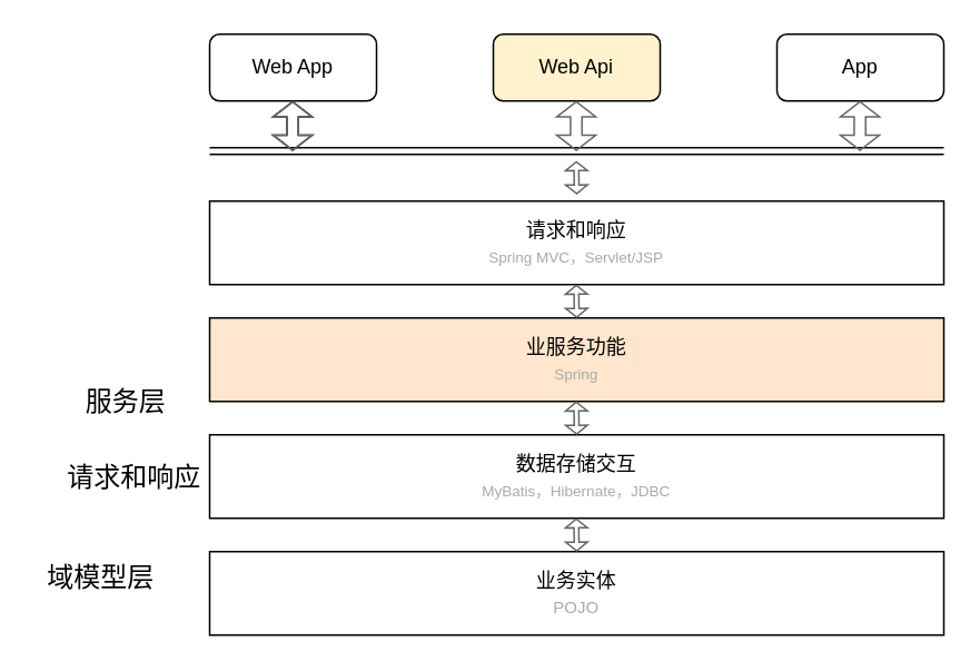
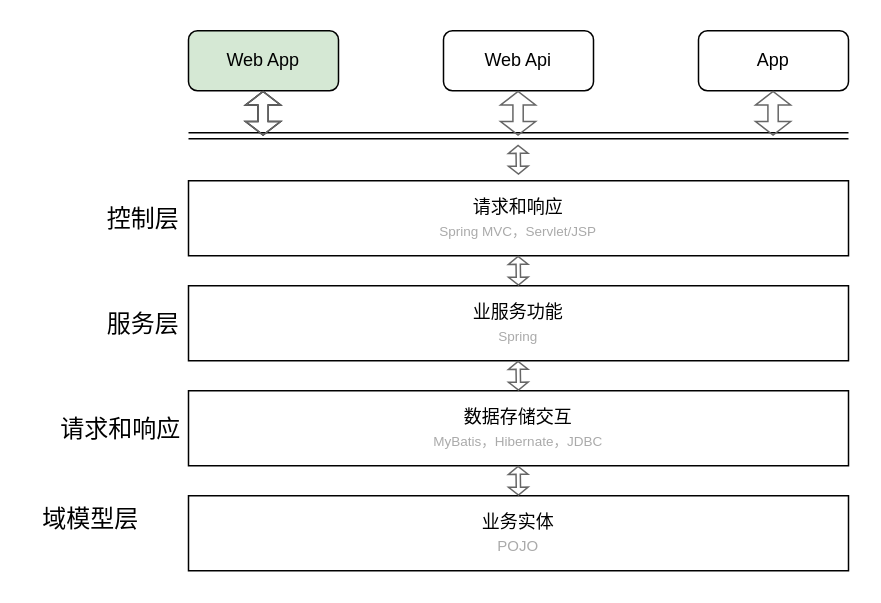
  <mxCell id="0" />
  <mxCell id="1" parent="0" />
- <mxCell id="2" value="Web App" style="rounded=1;whiteSpace=wrap;html=1;" vertex="1" parent="1"><mxGeometry x="125" y="20" width="100" height="40" as="geometry" /></mxCell>
- <mxCell id="3" value="Web Api" style="rounded=1;whiteSpace=wrap;html=1;fillColor=#fff2cc;" vertex="1" parent="1"><mxGeometry x="295" y="20" width="100" height="40" as="geometry" /></mxCell>
+ <mxCell id="2" value="Web App" style="rounded=1;whiteSpace=wrap;html=1;fillColor=#d5e8d4;" vertex="1" parent="1"><mxGeometry x="125" y="20" width="100" height="40" as="geometry" /></mxCell>
+ <mxCell id="3" value="Web Api" style="rounded=1;whiteSpace=wrap;html=1;" vertex="1" parent="1"><mxGeometry x="295" y="20" width="100" height="40" as="geometry" /></mxCell>
  <mxCell id="4" value="App" style="rounded=1;whiteSpace=wrap;html=1;" vertex="1" parent="1"><mxGeometry x="465" y="20" width="100" height="40" as="geometry" /></mxCell>
  <mxCell id="5" value="请求和响应&lt;br&gt;&lt;font color=&quot;#aaaaaa&quot; style=&quot;font-size: 9px;&quot;&gt;Spring MVC，Servlet/JSP&lt;/font&gt;" style="rounded=0;whiteSpace=wrap;html=1;" vertex="1" parent="1"><mxGeometry x="125" y="120" width="440" height="50" as="geometry" /></mxCell>
- <mxCell id="6" value="业服务功能&lt;br&gt;&lt;font color=&quot;#aaaaaa&quot; style=&quot;font-size: 9px;&quot;&gt;Spring&lt;/font&gt;" style="rounded=0;whiteSpace=wrap;html=1;fillColor=#ffe6cc;" vertex="1" parent="1"><mxGeometry x="125" y="190" width="440" height="50" as="geometry" /></mxCell>
+ <mxCell id="6" value="业服务功能&lt;br&gt;&lt;font color=&quot;#aaaaaa&quot; style=&quot;font-size: 9px;&quot;&gt;Spring&lt;/font&gt;" style="rounded=0;whiteSpace=wrap;html=1;" vertex="1" parent="1"><mxGeometry x="125" y="190" width="440" height="50" as="geometry" /></mxCell>
  <mxCell id="7" value="数据存储交互&lt;br&gt;&lt;font color=&quot;#aaaaaa&quot; style=&quot;font-size: 9px;&quot;&gt;MyBatis，Hibernate，JDBC&lt;/font&gt;" style="rounded=0;whiteSpace=wrap;html=1;" vertex="1" parent="1"><mxGeometry x="125" y="260" width="440" height="50" as="geometry" /></mxCell>
  <mxCell id="8" value="业务实体&lt;br&gt;&lt;font size=&quot;1&quot; color=&quot;#aaaaaa&quot;&gt;POJO&lt;/font&gt;" style="rounded=0;whiteSpace=wrap;html=1;" vertex="1" parent="1"><mxGeometry x="125" y="330" width="440" height="50" as="geometry" /></mxCell>
- <mxCell id="10" value="&lt;font style=&quot;font-size: 16px;&quot; color=&quot;#000000&quot;&gt;服务层&lt;/font&gt;" style="text;strokeColor=none;align=center;fillColor=none;html=1;verticalAlign=middle;whiteSpace=wrap;rounded=0;fontSize=9;fontColor=#aaaaaa;" vertex="1" parent="1"><mxGeometry x="45" y="225" width="60" height="30" as="geometry" /></mxCell>
+ <mxCell id="9" value="&lt;font style=&quot;font-size: 16px;&quot; color=&quot;#000000&quot;&gt;控制层&lt;/font&gt;" style="text;strokeColor=none;align=center;fillColor=none;html=1;verticalAlign=middle;whiteSpace=wrap;rounded=0;fontSize=9;fontColor=#aaaaaa;" vertex="1" parent="1"><mxGeometry x="65" y="130" width="60" height="30" as="geometry" /></mxCell>
+ <mxCell id="10" value="&lt;font style=&quot;font-size: 16px;&quot; color=&quot;#000000&quot;&gt;服务层&lt;/font&gt;" style="text;strokeColor=none;align=center;fillColor=none;html=1;verticalAlign=middle;whiteSpace=wrap;rounded=0;fontSize=9;fontColor=#aaaaaa;" vertex="1" parent="1"><mxGeometry x="65" y="200" width="60" height="30" as="geometry" /></mxCell>
  <mxCell id="11" value="&lt;font style=&quot;font-size: 16px;&quot; color=&quot;#000000&quot;&gt;请求和响应&lt;/font&gt;" style="text;strokeColor=none;align=center;fillColor=none;html=1;verticalAlign=middle;whiteSpace=wrap;rounded=0;fontSize=9;fontColor=#aaaaaa;" vertex="1" parent="1"><mxGeometry x="35" y="270" width="90" height="30" as="geometry" /></mxCell>
  <mxCell id="12" value="&lt;font style=&quot;font-size: 16px;&quot; color=&quot;#000000&quot;&gt;域模型层&lt;/font&gt;" style="text;strokeColor=none;align=center;fillColor=none;html=1;verticalAlign=middle;whiteSpace=wrap;rounded=0;fontSize=9;fontColor=#aaaaaa;" vertex="1" parent="1"><mxGeometry x="20" y="330" width="80" height="30" as="geometry" /></mxCell>
  <mxCell id="13" value="" style="shape=link;html=1;rounded=0;fontSize=16;fontColor=#000000;" edge="1" parent="1"><mxGeometry width="100" relative="1" as="geometry"><mxPoint x="125" y="90" as="sourcePoint" /><mxPoint x="565" y="90" as="targetPoint" /></mxGeometry></mxCell>
  <mxCell id="14" value="" style="shape=flexArrow;endArrow=classic;startArrow=classic;html=1;rounded=0;fontSize=16;fontColor=#000000;width=6.857;endSize=2.669;endWidth=15.51;startWidth=15.51;startSize=2.669;" edge="1" parent="1"><mxGeometry width="100" height="100" relative="1" as="geometry"><mxPoint x="174.71" y="90" as="sourcePoint" /><mxPoint x="174.71" y="60" as="targetPoint" /></mxGeometry></mxCell>
  <mxCell id="15" value="" style="shape=flexArrow;endArrow=classic;startArrow=classic;html=1;rounded=0;fontSize=16;fontColor=#000000;width=6.857;endSize=2.669;endWidth=15.51;startWidth=15.51;startSize=2.669;strokeColor=#666666;" edge="1" parent="1"><mxGeometry width="100" height="100" relative="1" as="geometry"><mxPoint x="344.71" y="90" as="sourcePoint" /><mxPoint x="344.71" y="60" as="targetPoint" /></mxGeometry></mxCell>
  <mxCell id="16" value="" style="shape=flexArrow;endArrow=classic;startArrow=classic;html=1;rounded=0;fontSize=16;fontColor=#000000;width=6.857;endSize=2.669;endWidth=15.51;startWidth=15.51;startSize=2.669;strokeColor=#666666;" edge="1" parent="1"><mxGeometry width="100" height="100" relative="1" as="geometry"><mxPoint x="514.71" y="90" as="sourcePoint" /><mxPoint x="514.71" y="60" as="targetPoint" /></mxGeometry></mxCell>
  <mxCell id="17" value="" style="shape=flexArrow;endArrow=classic;startArrow=classic;html=1;rounded=0;fontSize=16;fontColor=#000000;width=6.857;endSize=2.669;endWidth=15.51;startWidth=15.51;startSize=2.669;strokeColor=#666666;" edge="1" parent="1"><mxGeometry width="100" height="100" relative="1" as="geometry"><mxPoint x="174.71" y="90" as="sourcePoint" /><mxPoint x="174.71" y="60" as="targetPoint" /></mxGeometry></mxCell>
  <mxCell id="18" value="" style="shape=flexArrow;endArrow=classic;startArrow=classic;html=1;rounded=0;fontSize=16;fontColor=#000000;width=2.857;endSize=1.406;endWidth=9.224;startWidth=9.224;startSize=1.406;strokeColor=#666666;" edge="1" parent="1"><mxGeometry width="100" height="100" relative="1" as="geometry"><mxPoint x="345" y="116" as="sourcePoint" /><mxPoint x="344.71" y="96" as="targetPoint" /></mxGeometry></mxCell>
  <mxCell id="19" value="" style="shape=flexArrow;endArrow=classic;startArrow=classic;html=1;rounded=0;fontSize=16;fontColor=#000000;width=2.857;endSize=1.406;endWidth=9.224;startWidth=9.224;startSize=1.406;strokeColor=#666666;" edge="1" parent="1"><mxGeometry width="100" height="100" relative="1" as="geometry"><mxPoint x="345" y="190" as="sourcePoint" /><mxPoint x="344.71" y="170" as="targetPoint" /></mxGeometry></mxCell>
  <mxCell id="20" value="" style="shape=flexArrow;endArrow=classic;startArrow=classic;html=1;rounded=0;fontSize=16;fontColor=#000000;width=2.857;endSize=1.406;endWidth=9.224;startWidth=9.224;startSize=1.406;strokeColor=#666666;" edge="1" parent="1"><mxGeometry width="100" height="100" relative="1" as="geometry"><mxPoint x="345" y="260" as="sourcePoint" /><mxPoint x="344.71" y="240" as="targetPoint" /></mxGeometry></mxCell>
  <mxCell id="21" value="" style="shape=flexArrow;endArrow=classic;startArrow=classic;html=1;rounded=0;fontSize=16;fontColor=#000000;width=2.857;endSize=1.406;endWidth=9.224;startWidth=9.224;startSize=1.406;strokeColor=#666666;" edge="1" parent="1"><mxGeometry width="100" height="100" relative="1" as="geometry"><mxPoint x="345" y="330" as="sourcePoint" /><mxPoint x="344.71" y="310" as="targetPoint" /></mxGeometry></mxCell>
